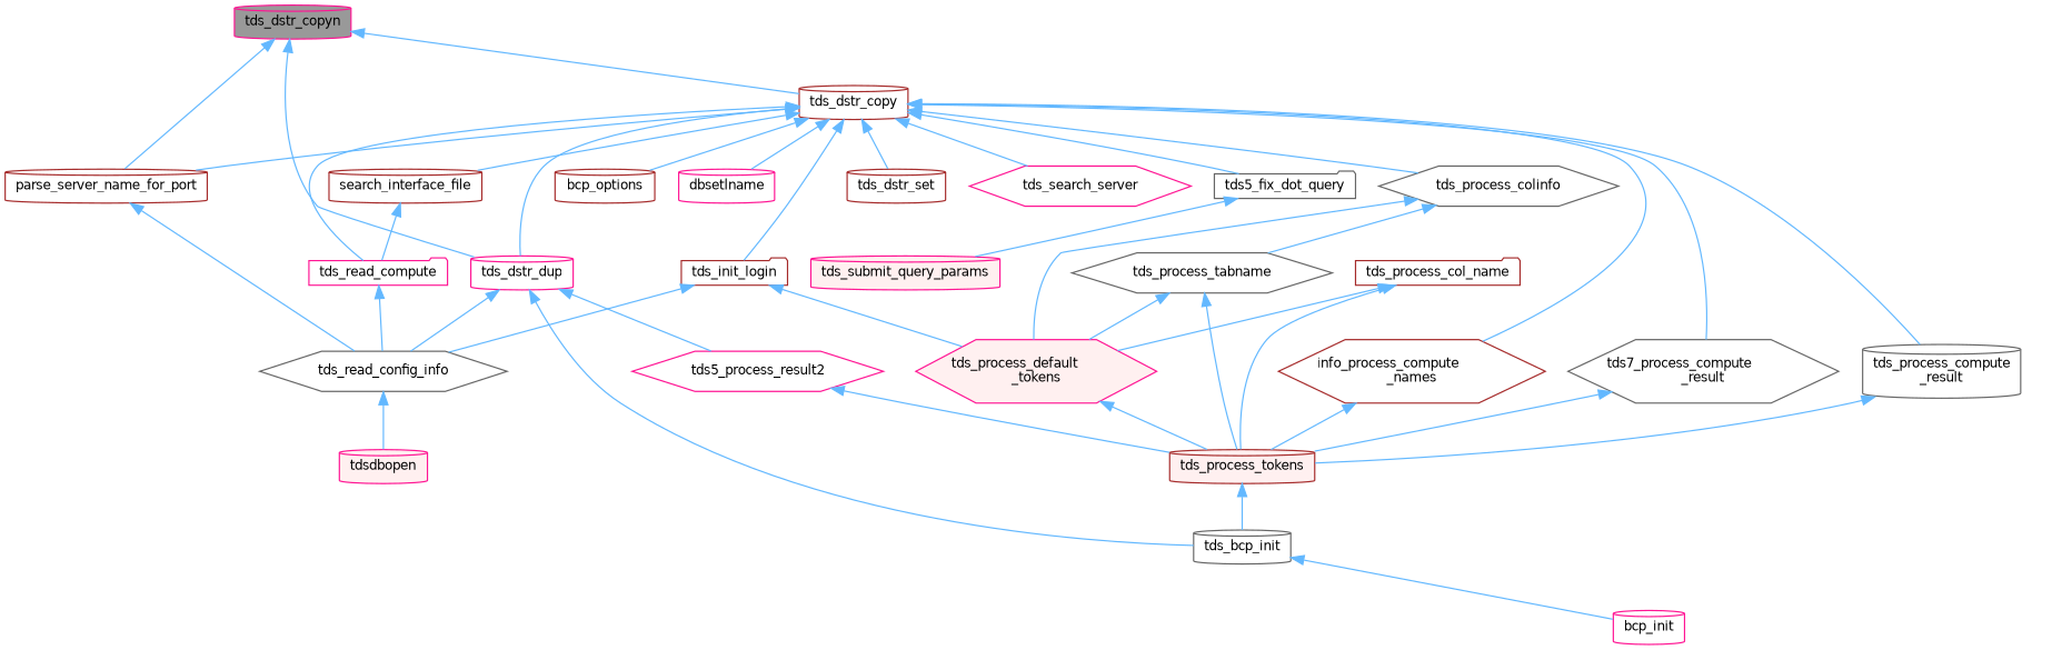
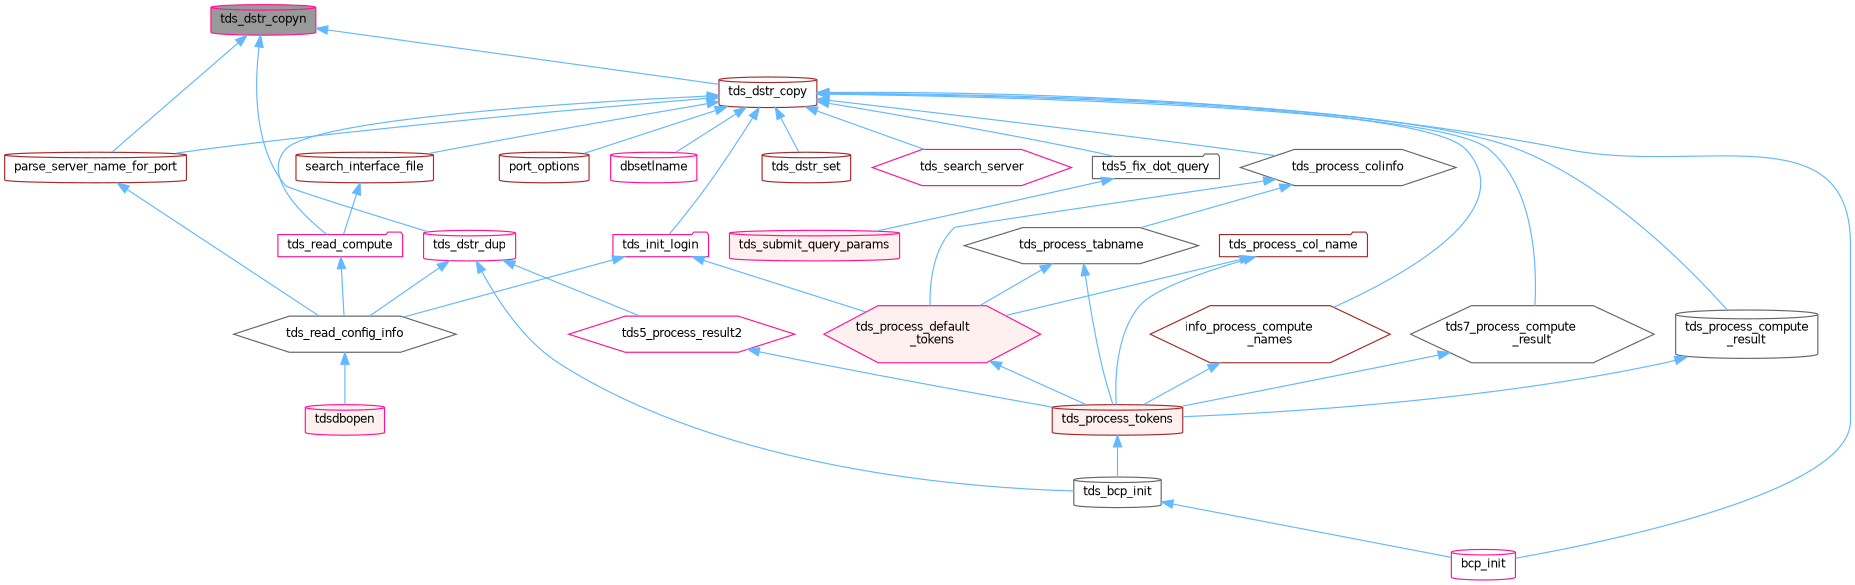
  digraph {
    rankdir=TB
    node [color=deeppink fillcolor=white fontname=Helvetica fontsize=10 shape=cylinder style=filled]
    edge [color=steelblue1 dir=back fontname=Helvetica fontsize=10 labelfontname=Helvetica labelfontsize=10 style=solid]
    n1 [fillcolor=grey60 fontcolor=black height=0.2 label=tds_dstr_copyn width=0.4]
    n2 [color=brown height=0.2 label=parse_server_name_for_port width=0.4]
    n3 [color=brown height=0.2 label=tds_dstr_copy width=0.4]
    n4 [height=0.2 label=tds_dstr_dup width=0.4]
    n5 [color=gray40 height=0.2 label=tds_read_config_info shape=hexagon width=0.4]
    n6 [height=0.2 label=bcp_init width=0.4]
-   n7 [color=brown height=0.2 label=bcp_options width=0.4]
+   n7 [color=brown height=0.2 label=port_options width=0.4]
    n8 [height=0.2 label=dbsetlname width=0.4]
    n9 [color=brown height=0.2 label=search_interface_file width=0.4]
    n10 [height=0.2 label=tds_read_compute shape=folder width=0.4]
    n11 [color=gray40 height=0.2 label=tds5_fix_dot_query shape=folder width=0.4]
    n12 [color=gray40 height=0.2 label="tds7_process_compute\l_result" shape=hexagon width=0.4]
    n13 [color=brown height=0.2 label=tds_dstr_set width=0.4]
-   n14 [color=brown height=0.2 label=tds_init_login shape=folder width=0.4]
+   n14 [height=0.2 label=tds_init_login shape=folder width=0.4]
    n15 [color=gray40 height=0.2 label=tds_process_colinfo shape=hexagon width=0.4]
    n16 [color=brown height=0.2 label="info_process_compute\l_names" shape=hexagon width=0.4]
    n17 [color=gray40 height=0.2 label="tds_process_compute\l_result" width=0.4]
    n18 [height=0.2 label=tds_search_server shape=hexagon width=0.4]
    n19 [color=gray40 height=0.2 label=tds_bcp_init width=0.4]
    n20 [height=0.2 label=tds5_process_result2 shape=hexagon width=0.4]
    n21 [fillcolor="#FFF0F0" height=0.2 label=tdsdbopen width=0.4]
    n22 [fillcolor="#FFF0F0" height=0.2 label=tds_submit_query_params width=0.4]
    n23 [color=brown fillcolor="#FFF0F0" height=0.2 label=tds_process_tokens width=0.4]
    n24 [fillcolor="#FFF0F0" height=0.2 label="tds_process_default\l_tokens" shape=hexagon width=0.4]
    n25 [color=brown height=0.2 label=tds_process_col_name shape=folder width=0.4]
    n26 [color=gray40 height=0.2 label=tds_process_tabname shape=hexagon width=0.4]
    n1 -> n2
    n1 -> n3
    n1 -> n4
    n2 -> n5
    n3 -> n2
-   n3 -> n4
+   n3 -> n6
    n3 -> n7
    n3 -> n8
    n3 -> n9
    n3 -> n10
    n3 -> n11
    n3 -> n12
    n3 -> n13
    n3 -> n14
    n3 -> n15
    n3 -> n16
    n3 -> n17
    n3 -> n18
    n4 -> n5
    n4 -> n19
    n4 -> n20
    n5 -> n21
    n9 -> n10
    n10 -> n5
    n11 -> n22
    n12 -> n23
    n14 -> n5
    n14 -> n24
    n15 -> n24
    n15 -> n26
    n16 -> n23
    n17 -> n23
    n19 -> n6
    n20 -> n23
    n23 -> n19
    n24 -> n23
    n25 -> n23
    n25 -> n24
    n26 -> n23
    n26 -> n24
  }
